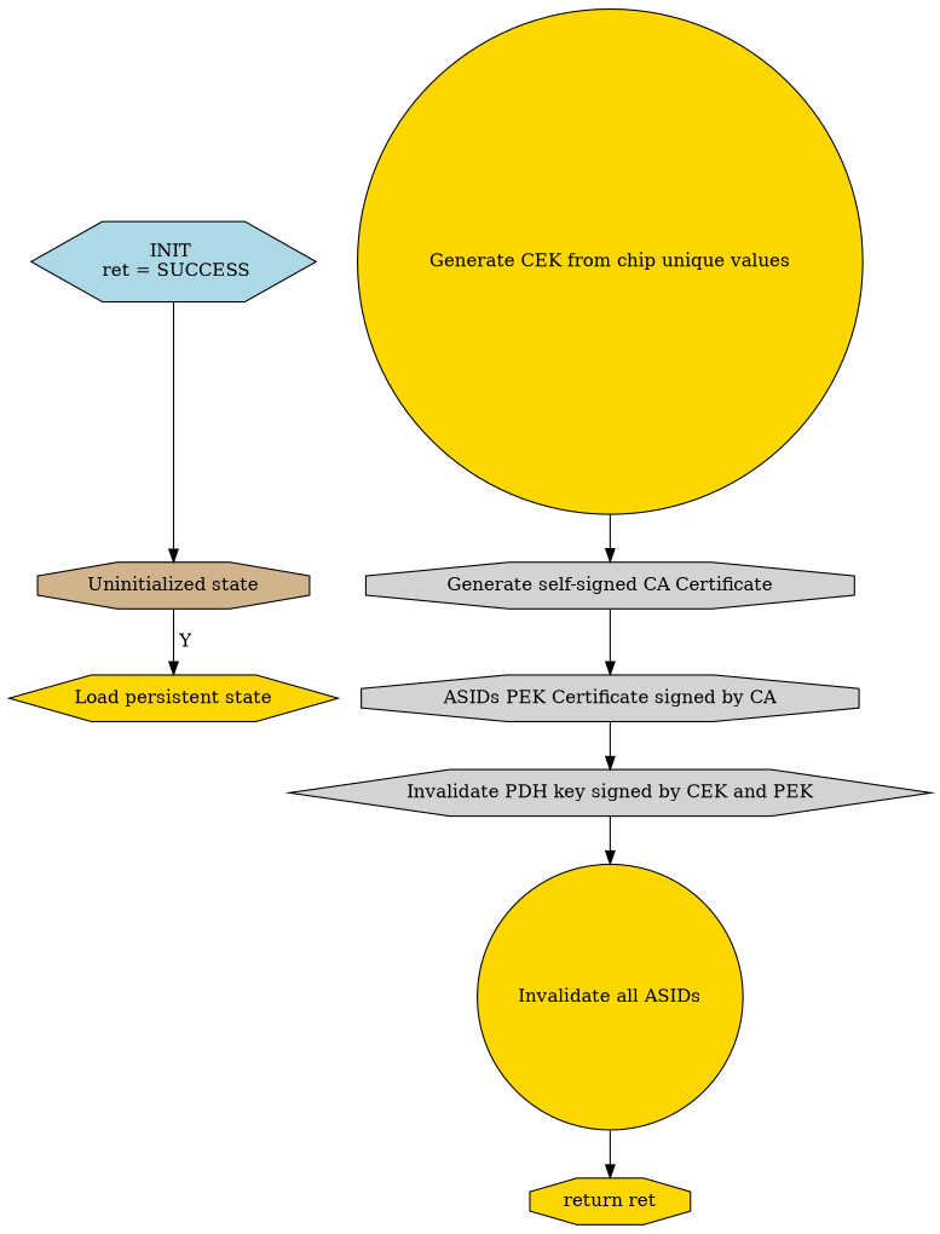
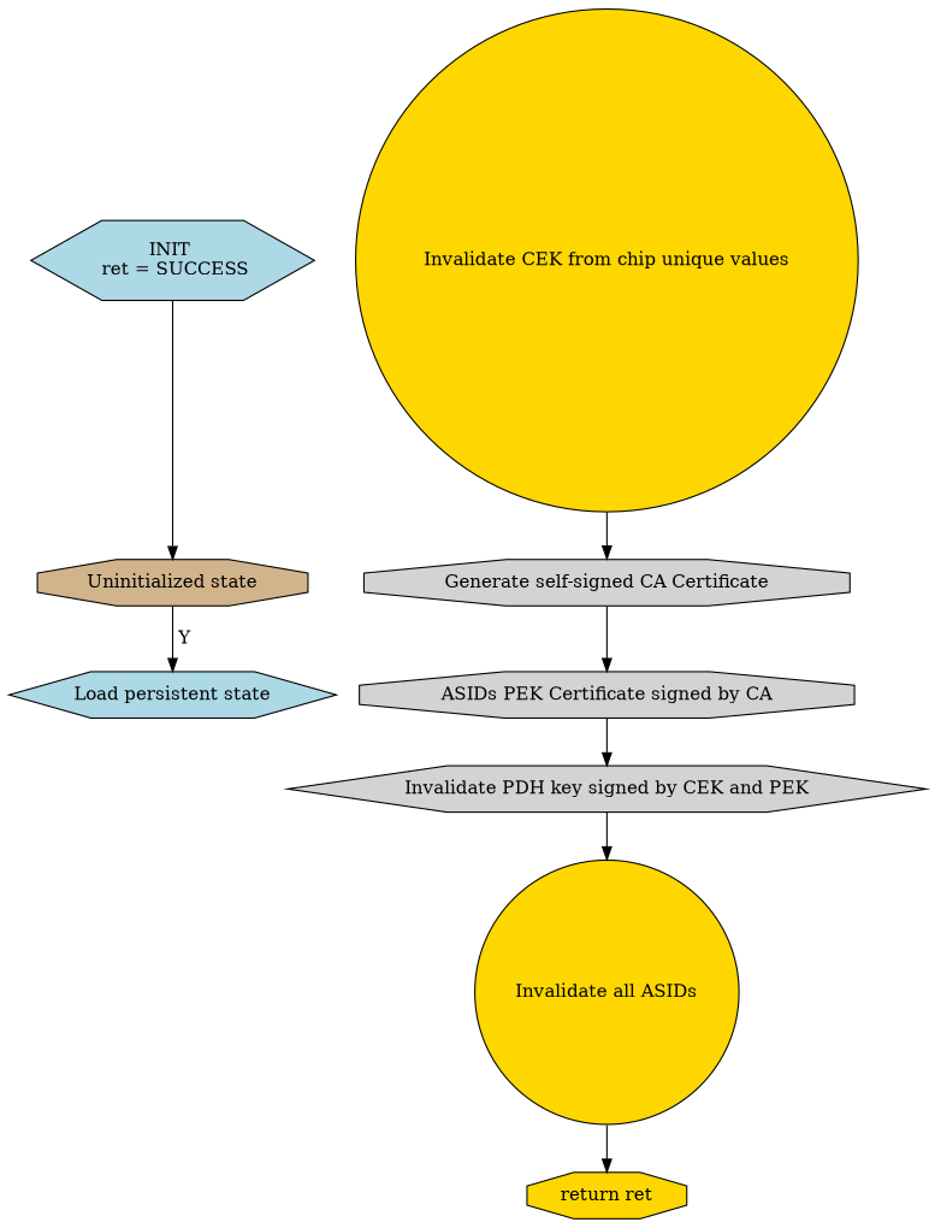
  digraph {
    node [fillcolor=gold shape=octagon style=filled]
    n1 [fillcolor=lightblue label="INIT \n ret = SUCCESS" shape=hexagon]
    n2 [fillcolor=tan label="Uninitialized state"]
-   n3 [label="Load persistent state" shape=hexagon]
-   n4 [label="Generate CEK from chip unique values" shape=circle]
+   n3 [fillcolor=lightblue label="Load persistent state" shape=hexagon]
+   n4 [label="Invalidate CEK from chip unique values" shape=circle]
    n5 [fillcolor=lightgrey label="Generate self-signed CA Certificate"]
    n6 [fillcolor=lightgrey label="ASIDs PEK Certificate signed by CA"]
    n7 [fillcolor=lightgrey label="Invalidate PDH key signed by CEK and PEK" shape=hexagon]
    n8 [label="Invalidate all ASIDs" shape=circle]
    n9 [label="return ret"]
    n1 -> n2
    n2 -> n3 [label=" Y"]
    n4 -> n5
    n5 -> n6
    n6 -> n7
    n7 -> n8
    n8 -> n9
  }
